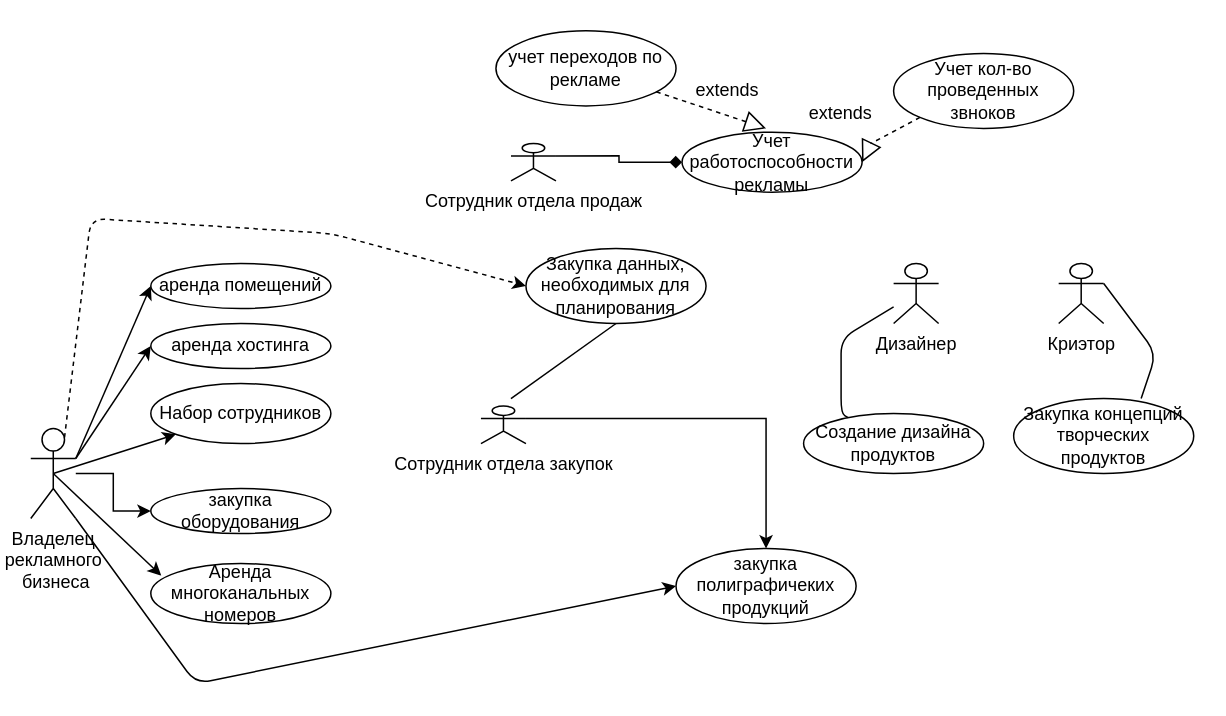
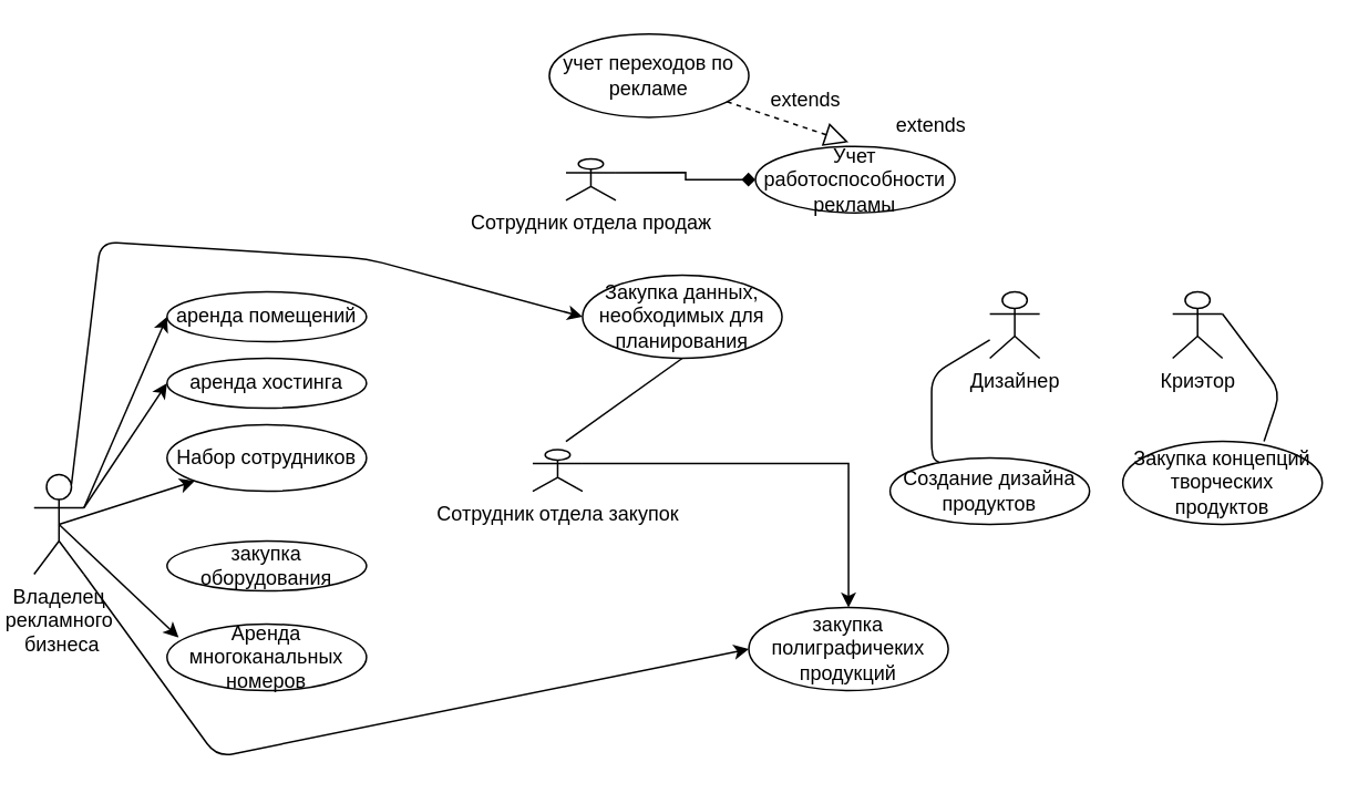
  <mxCell id="0" />
  <mxCell id="1" parent="0" />
- <mxCell id="2" value="" style="edgeStyle=orthogonalEdgeStyle;rounded=0;orthogonalLoop=1;jettySize=auto;html=1;" edge="1" parent="1" source="3" target="7"><mxGeometry relative="1" as="geometry" /></mxCell>
  <mxCell id="3" value="Владелец &lt;br&gt;рекламного&lt;br&gt;&amp;nbsp;бизнеса" style="shape=umlActor;verticalLabelPosition=bottom;verticalAlign=top;html=1;outlineConnect=0;" vertex="1" parent="1"><mxGeometry x="20" y="285" width="30" height="60" as="geometry" /></mxCell>
  <mxCell id="4" value="аренда помещений" style="ellipse;whiteSpace=wrap;html=1;" vertex="1" parent="1"><mxGeometry x="100" y="175" width="120" height="30" as="geometry" /></mxCell>
  <mxCell id="5" value="аренда хостинга" style="ellipse;whiteSpace=wrap;html=1;" vertex="1" parent="1"><mxGeometry x="100" y="215" width="120" height="30" as="geometry" /></mxCell>
  <mxCell id="6" value="Набор сотрудников" style="ellipse;whiteSpace=wrap;html=1;" vertex="1" parent="1"><mxGeometry x="100" y="255" width="120" height="40" as="geometry" /></mxCell>
  <mxCell id="7" value="закупка оборудования" style="ellipse;whiteSpace=wrap;html=1;" vertex="1" parent="1"><mxGeometry x="100" y="325" width="120" height="30" as="geometry" /></mxCell>
  <mxCell id="8" value="закупка полиграфичеких продукций" style="ellipse;whiteSpace=wrap;html=1;" vertex="1" parent="1"><mxGeometry x="450" y="365" width="120" height="50" as="geometry" /></mxCell>
  <mxCell id="9" value="Аренда многоканальных номеров" style="ellipse;whiteSpace=wrap;html=1;" vertex="1" parent="1"><mxGeometry x="100" y="375" width="120" height="40" as="geometry" /></mxCell>
  <mxCell id="10" value="" style="endArrow=classic;html=1;exitX=1;exitY=1;exitDx=0;exitDy=0;exitPerimeter=0;entryX=0;entryY=0.5;entryDx=0;entryDy=0;" edge="1" parent="1" source="3" target="8"><mxGeometry width="50" height="50" relative="1" as="geometry"><mxPoint x="480" y="325" as="sourcePoint" /><mxPoint x="530" y="275" as="targetPoint" /><Array as="points"><mxPoint x="130" y="455" /></Array></mxGeometry></mxCell>
  <mxCell id="11" value="Закупка данных, необходимых для планирования" style="ellipse;whiteSpace=wrap;html=1;" vertex="1" parent="1"><mxGeometry x="350" y="165" width="120" height="50" as="geometry" /></mxCell>
- <mxCell id="12" value="" style="endArrow=classic;html=1;exitX=0.75;exitY=0.1;exitDx=0;exitDy=0;exitPerimeter=0;entryX=0;entryY=0.5;entryDx=0;entryDy=0;dashed=1;" edge="1" parent="1" source="3" target="11"><mxGeometry width="50" height="50" relative="1" as="geometry"><mxPoint x="480" y="325" as="sourcePoint" /><mxPoint x="530" y="275" as="targetPoint" /><Array as="points"><mxPoint x="60" y="145" /><mxPoint x="220" y="155" /></Array></mxGeometry></mxCell>
+ <mxCell id="12" value="" style="endArrow=classic;html=1;exitX=0.75;exitY=0.1;exitDx=0;exitDy=0;exitPerimeter=0;entryX=0;entryY=0.5;entryDx=0;entryDy=0;" edge="1" parent="1" source="3" target="11"><mxGeometry width="50" height="50" relative="1" as="geometry"><mxPoint x="480" y="325" as="sourcePoint" /><mxPoint x="530" y="275" as="targetPoint" /><Array as="points"><mxPoint x="60" y="145" /><mxPoint x="220" y="155" /></Array></mxGeometry></mxCell>
  <mxCell id="13" value="" style="endArrow=classic;html=1;exitX=1;exitY=0.333;exitDx=0;exitDy=0;exitPerimeter=0;entryX=0;entryY=0.5;entryDx=0;entryDy=0;" edge="1" parent="1" source="3" target="4"><mxGeometry width="50" height="50" relative="1" as="geometry"><mxPoint x="480" y="345" as="sourcePoint" /><mxPoint x="530" y="295" as="targetPoint" /></mxGeometry></mxCell>
  <mxCell id="14" value="" style="endArrow=classic;html=1;entryX=0;entryY=0.5;entryDx=0;entryDy=0;" edge="1" parent="1" target="5"><mxGeometry width="50" height="50" relative="1" as="geometry"><mxPoint x="50" y="305" as="sourcePoint" /><mxPoint x="110" y="200" as="targetPoint" /></mxGeometry></mxCell>
  <mxCell id="15" value="" style="endArrow=classic;html=1;exitX=0.5;exitY=0.5;exitDx=0;exitDy=0;exitPerimeter=0;" edge="1" parent="1" source="3" target="6"><mxGeometry width="50" height="50" relative="1" as="geometry"><mxPoint x="50" y="291" as="sourcePoint" /><mxPoint x="110" y="200" as="targetPoint" /></mxGeometry></mxCell>
  <mxCell id="16" value="" style="endArrow=classic;html=1;entryX=0.058;entryY=0.2;entryDx=0;entryDy=0;entryPerimeter=0;" edge="1" parent="1" target="9"><mxGeometry width="50" height="50" relative="1" as="geometry"><mxPoint x="35" y="315" as="sourcePoint" /><mxPoint x="120.2" y="303.944" as="targetPoint" /></mxGeometry></mxCell>
  <mxCell id="17" value="Дизайнер" style="shape=umlActor;verticalLabelPosition=bottom;verticalAlign=top;html=1;outlineConnect=0;" vertex="1" parent="1"><mxGeometry x="595" y="175" width="30" height="40" as="geometry" /></mxCell>
  <mxCell id="18" value="Создание дизайна продуктов" style="ellipse;whiteSpace=wrap;html=1;" vertex="1" parent="1"><mxGeometry x="535" y="275" width="120" height="40" as="geometry" /></mxCell>
  <mxCell id="19" value="Криэтор" style="shape=umlActor;verticalLabelPosition=bottom;verticalAlign=top;html=1;outlineConnect=0;" vertex="1" parent="1"><mxGeometry x="705" y="175" width="30" height="40" as="geometry" /></mxCell>
  <mxCell id="20" value="Закупка концепций творческих продуктов" style="ellipse;whiteSpace=wrap;html=1;" vertex="1" parent="1"><mxGeometry x="675" y="265" width="120" height="50" as="geometry" /></mxCell>
  <mxCell id="21" style="edgeStyle=orthogonalEdgeStyle;rounded=0;orthogonalLoop=1;jettySize=auto;html=1;exitX=1;exitY=0.333;exitDx=0;exitDy=0;exitPerimeter=0;endArrow=diamond;" edge="1" parent="1" source="22" target="23"><mxGeometry relative="1" as="geometry" /></mxCell>
  <mxCell id="22" value="Сотрудник отдела продаж" style="shape=umlActor;verticalLabelPosition=bottom;verticalAlign=top;html=1;outlineConnect=0;" vertex="1" parent="1"><mxGeometry x="340" y="95" width="30" height="25" as="geometry" /></mxCell>
  <mxCell id="23" value="Учет работоспособности рекламы" style="ellipse;whiteSpace=wrap;html=1;" vertex="1" parent="1"><mxGeometry x="454" y="87.5" width="120" height="40" as="geometry" /></mxCell>
  <mxCell id="24" style="edgeStyle=orthogonalEdgeStyle;rounded=0;orthogonalLoop=1;jettySize=auto;html=1;exitX=1;exitY=0.333;exitDx=0;exitDy=0;exitPerimeter=0;entryX=0.5;entryY=0;entryDx=0;entryDy=0;" edge="1" parent="1" source="25" target="8"><mxGeometry relative="1" as="geometry" /></mxCell>
  <mxCell id="25" value="Сотрудник отдела закупок" style="shape=umlActor;verticalLabelPosition=bottom;verticalAlign=top;html=1;outlineConnect=0;" vertex="1" parent="1"><mxGeometry x="320" y="270" width="30" height="25" as="geometry" /></mxCell>
- <mxCell id="26" value="Учет кол-во проведенных звноков" style="ellipse;whiteSpace=wrap;html=1;" vertex="1" parent="1"><mxGeometry x="595" y="35" width="120" height="50" as="geometry" /></mxCell>
- <mxCell id="27" value="" style="endArrow=block;dashed=1;endFill=0;endSize=12;html=1;exitX=0;exitY=1;exitDx=0;exitDy=0;entryX=1;entryY=0.5;entryDx=0;entryDy=0;" edge="1" parent="1" source="26" target="23"><mxGeometry width="160" relative="1" as="geometry"><mxPoint x="490" y="235" as="sourcePoint" /><mxPoint x="650" y="235" as="targetPoint" /><Array as="points"><mxPoint x="580" y="95" /></Array></mxGeometry></mxCell>
  <mxCell id="28" value="extends" style="text;html=1;strokeColor=none;fillColor=none;align=center;verticalAlign=middle;whiteSpace=wrap;rounded=0;" vertex="1" parent="1"><mxGeometry x="540" y="65" width="40" height="20" as="geometry" /></mxCell>
  <mxCell id="29" value="учет переходов по рекламе" style="ellipse;whiteSpace=wrap;html=1;" vertex="1" parent="1"><mxGeometry x="330" y="20" width="120" height="50" as="geometry" /></mxCell>
  <mxCell id="30" value="" style="endArrow=block;dashed=1;endFill=0;endSize=12;html=1;" edge="1" parent="1" source="29"><mxGeometry width="160" relative="1" as="geometry"><mxPoint x="622.574" y="87.678" as="sourcePoint" /><mxPoint x="510" y="85" as="targetPoint" /><Array as="points"><mxPoint x="510" y="85" /></Array></mxGeometry></mxCell>
  <mxCell id="31" value="extends" style="text;html=1;align=center;verticalAlign=middle;resizable=0;points=[];autosize=1;strokeColor=none;" vertex="1" parent="1"><mxGeometry x="454" y="50" width="60" height="20" as="geometry" /></mxCell>
  <mxCell id="32" value="" style="endArrow=none;html=1;" edge="1" parent="1" source="18" target="17"><mxGeometry width="50" height="50" relative="1" as="geometry"><mxPoint x="607" y="265" as="sourcePoint" /><mxPoint x="530" y="225" as="targetPoint" /><Array as="points"><mxPoint x="560" y="275" /><mxPoint x="560" y="225" /></Array></mxGeometry></mxCell>
  <mxCell id="33" value="" style="endArrow=none;html=1;exitX=0.708;exitY=0;exitDx=0;exitDy=0;exitPerimeter=0;entryX=1;entryY=0.333;entryDx=0;entryDy=0;entryPerimeter=0;" edge="1" parent="1" source="20" target="19"><mxGeometry width="50" height="50" relative="1" as="geometry"><mxPoint x="574.768" y="287.724" as="sourcePoint" /><mxPoint x="605" y="214" as="targetPoint" /><Array as="points"><mxPoint x="770" y="235" /></Array></mxGeometry></mxCell>
  <mxCell id="34" value="" style="endArrow=none;html=1;entryX=0.5;entryY=1;entryDx=0;entryDy=0;" edge="1" parent="1" target="11"><mxGeometry width="50" height="50" relative="1" as="geometry"><mxPoint x="340" y="265" as="sourcePoint" /><mxPoint x="500" y="245" as="targetPoint" /></mxGeometry></mxCell>
